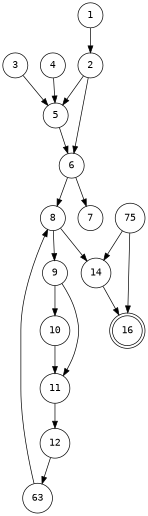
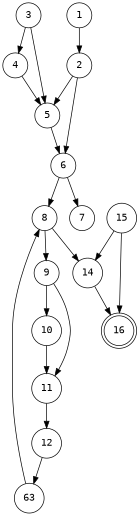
  digraph {
    fontname="DejaVu Sans Mono"
    node [fontname="DejaVu Sans Mono" shape=circle]
    edge [fontname="DejaVu Sans Mono"]
    16 [shape=doublecircle]
    1
    2
    6
    5
    3
    4
    7
    8
    9
    14
    10
    11
    12
    n15 [label=63]
-   15 [label=75]
+   15
    1 -> 2
    2 -> 6
    2 -> 5
    6 -> 7
    6 -> 8
    5 -> 6
    3 -> 5
+   3 -> 4
    4 -> 5
    8 -> 9
    8 -> 14
    9 -> 10
    9 -> 11
    14 -> 16
    10 -> 11
    11 -> 12
    12 -> n15
    n15 -> 8
    15 -> 16
    15 -> 14
  }
